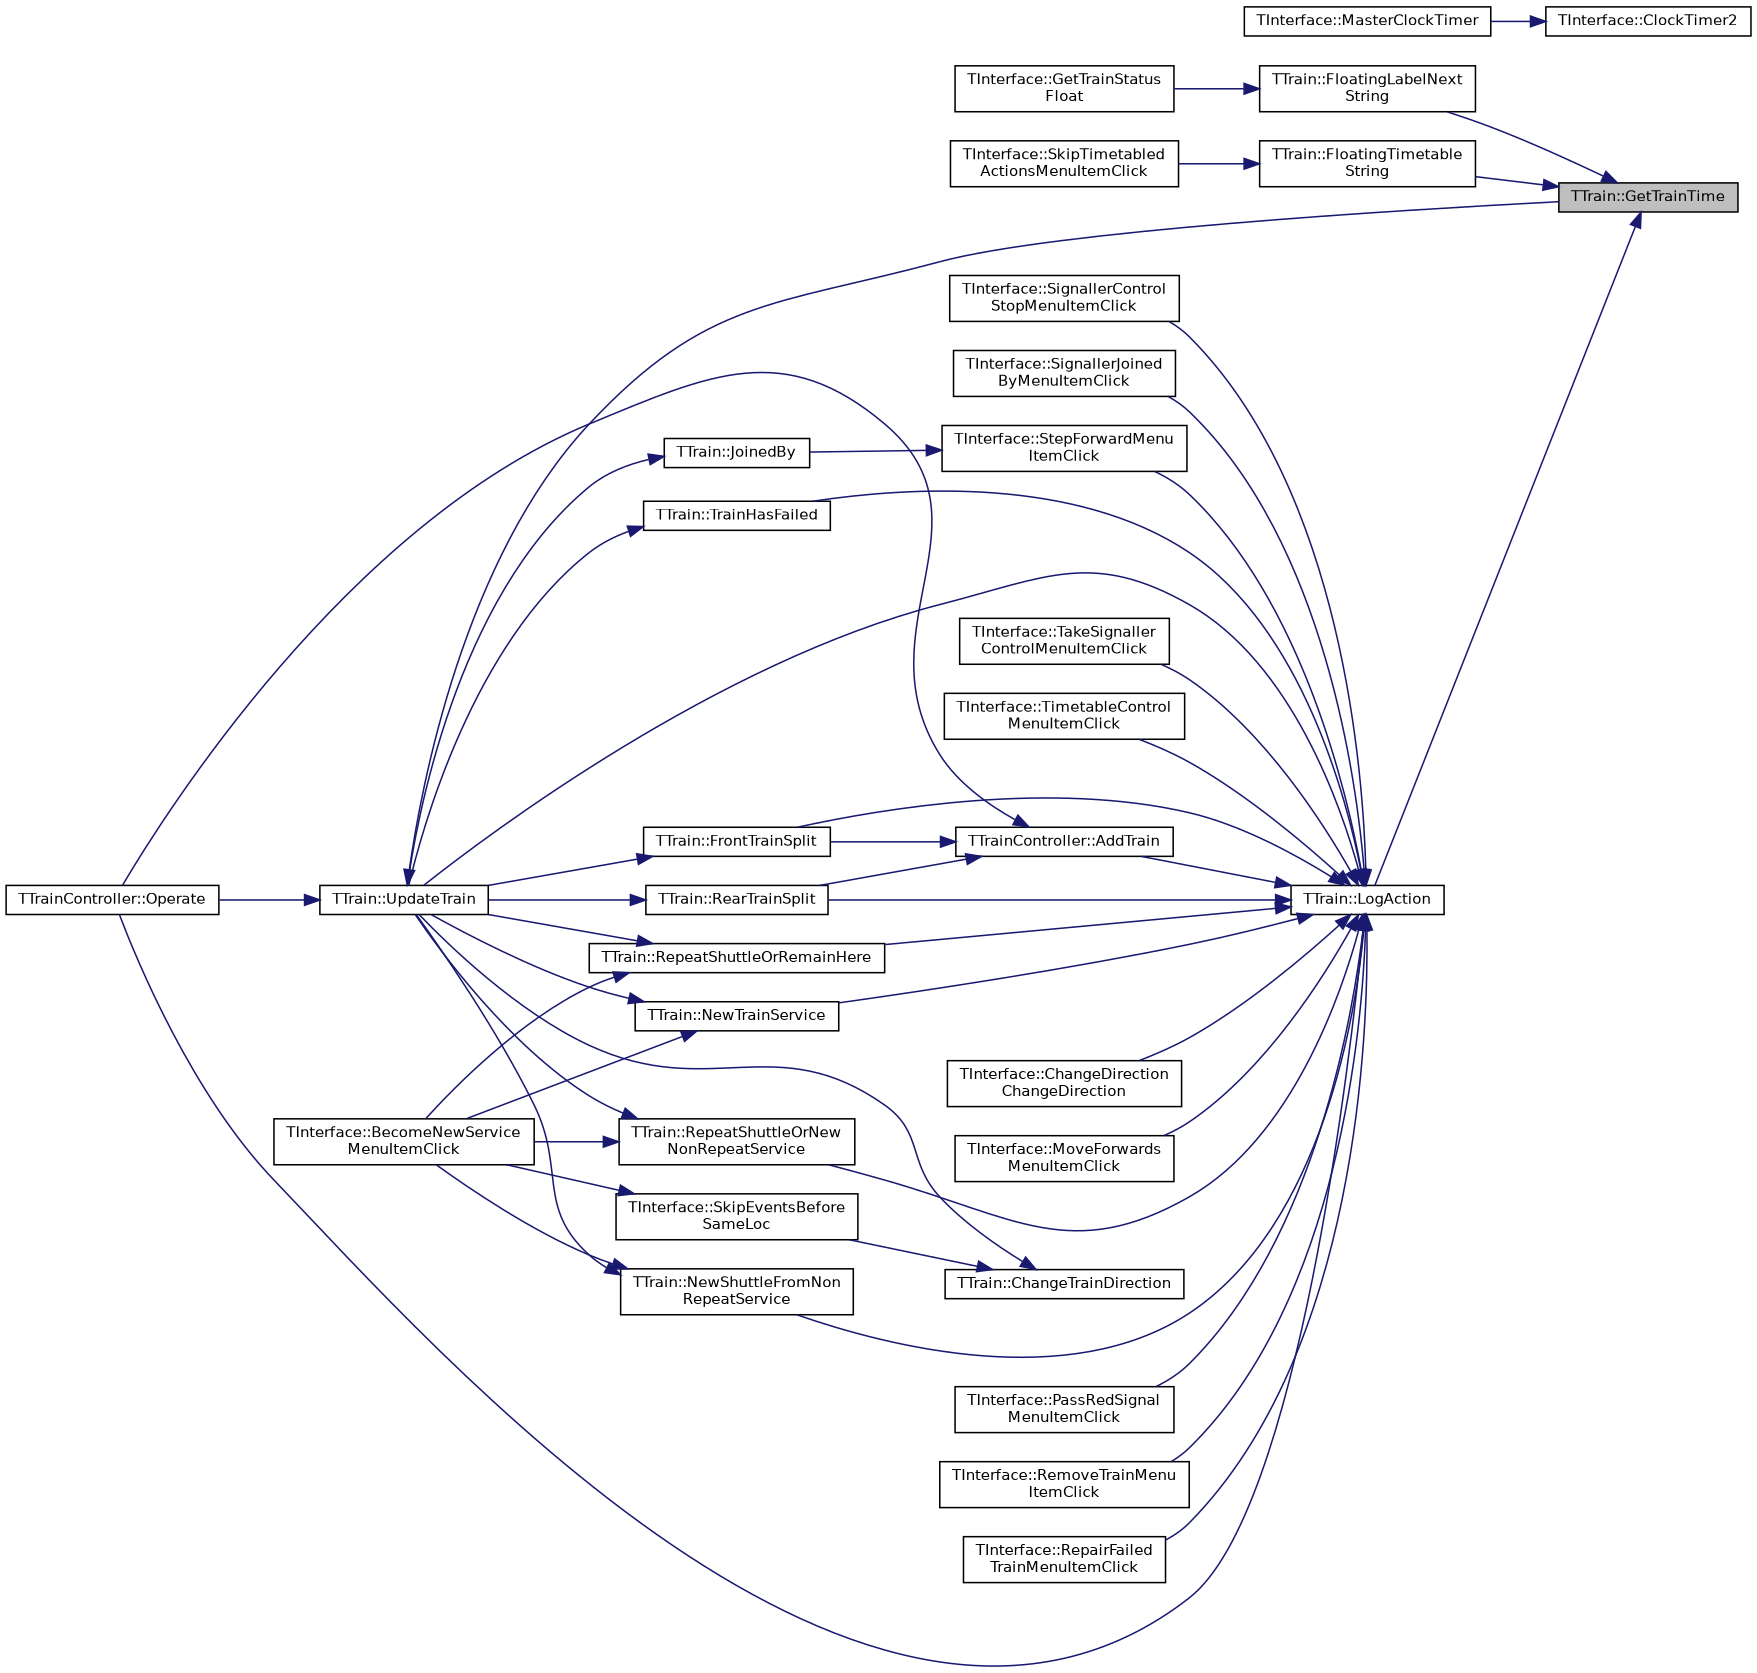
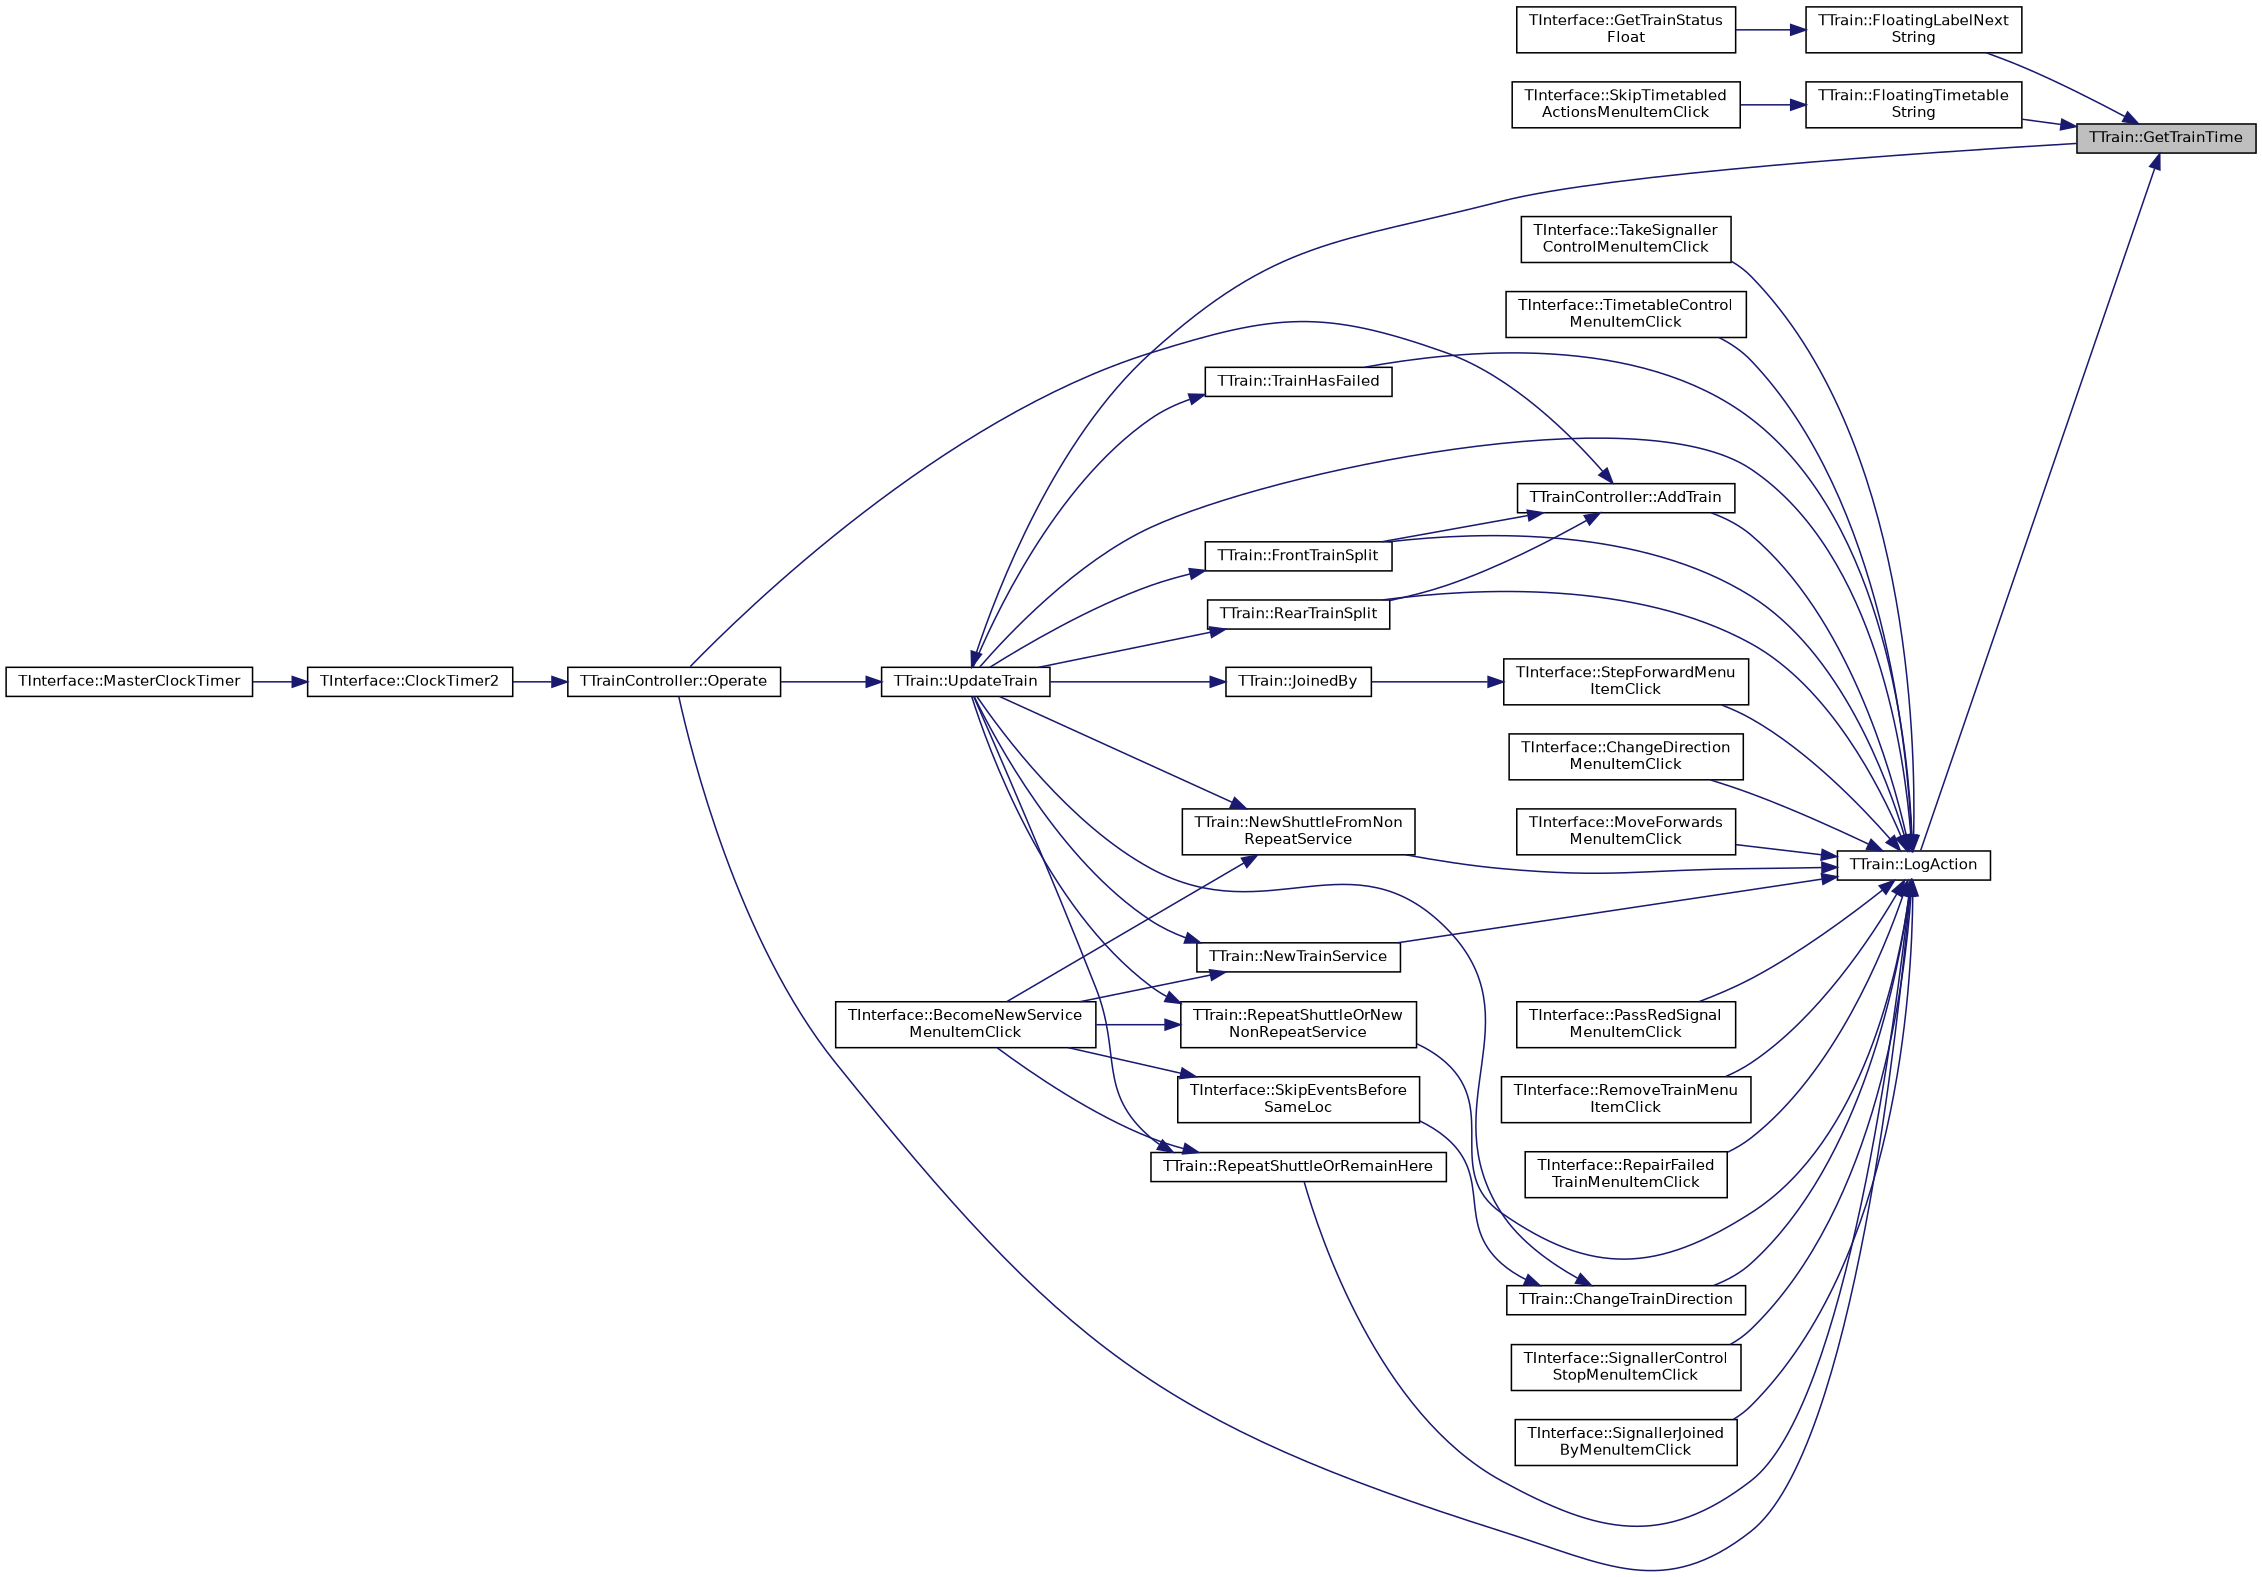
  digraph {
    rankdir=RL
    node [color=black fillcolor=white fontname=Helvetica fontsize=10 shape=record style=filled]
    edge [color=midnightblue dir=back fontname=Helvetica fontsize=10 labelfontname=Helvetica labelfontsize=10 style=solid]
    n1 [fillcolor=grey75 fontcolor=black height=0.2 label="TTrain::GetTrainTime" width=0.4]
    n2 [height=0.2 label="TTrain::FloatingLabelNext\lString" width=0.4]
    n3 [height=0.2 label="TTrain::FloatingTimetable\lString" width=0.4]
    n4 [height=0.2 label="TTrain::LogAction" width=0.4]
    n5 [height=0.2 label="TInterface::GetTrainStatus\lFloat" width=0.4]
    n6 [height=0.2 label="TInterface::SkipTimetabled\lActionsMenuItemClick" width=0.4]
    n7 [height=0.2 label="TTrain::UpdateTrain" width=0.4]
    n8 [height=0.2 label="TTrainController::AddTrain" width=0.4]
    n9 [height=0.2 label="TTrain::FrontTrainSplit" width=0.4]
    n10 [height=0.2 label="TTrainController::Operate" width=0.4]
    n11 [height=0.2 label="TTrain::RearTrainSplit" width=0.4]
-   n12 [height=0.2 label="TInterface::ChangeDirection\lChangeDirection" width=0.4]
+   n12 [height=0.2 label="TInterface::ChangeDirection\lMenuItemClick" width=0.4]
    n13 [height=0.2 label="TTrain::ChangeTrainDirection" width=0.4]
    n14 [height=0.2 label="TInterface::MoveForwards\lMenuItemClick" width=0.4]
    n15 [height=0.2 label="TTrain::NewShuttleFromNon\lRepeatService" width=0.4]
    n16 [height=0.2 label="TTrain::NewTrainService" width=0.4]
    n17 [height=0.2 label="TInterface::PassRedSignal\lMenuItemClick" width=0.4]
    n18 [height=0.2 label="TInterface::RemoveTrainMenu\lItemClick" width=0.4]
    n19 [height=0.2 label="TInterface::RepairFailed\lTrainMenuItemClick" width=0.4]
    n20 [height=0.2 label="TTrain::RepeatShuttleOrNew\lNonRepeatService" width=0.4]
    n21 [height=0.2 label="TTrain::RepeatShuttleOrRemainHere" width=0.4]
    n22 [height=0.2 label="TInterface::SignallerControl\lStopMenuItemClick" width=0.4]
    n23 [height=0.2 label="TInterface::SignallerJoined\lByMenuItemClick" width=0.4]
    n24 [height=0.2 label="TInterface::StepForwardMenu\lItemClick" width=0.4]
    n25 [height=0.2 label="TInterface::TakeSignaller\lControlMenuItemClick" width=0.4]
    n26 [height=0.2 label="TInterface::TimetableControl\lMenuItemClick" width=0.4]
    n27 [height=0.2 label="TTrain::TrainHasFailed" width=0.4]
    n28 [height=0.2 label="TInterface::ClockTimer2" width=0.4]
    n29 [height=0.2 label="TInterface::MasterClockTimer" width=0.4]
    n30 [height=0.2 label="TInterface::SkipEventsBefore\lSameLoc" width=0.4]
    n31 [height=0.2 label="TTrain::JoinedBy" width=0.4]
    n32 [height=0.2 label="TInterface::BecomeNewService\lMenuItemClick" width=0.4]
    n1 -> n2
    n1 -> n3
    n1 -> n4
    n2 -> n5
    n3 -> n6
    n4 -> n7
    n4 -> n8
    n4 -> n9
    n4 -> n10
    n4 -> n11
    n4 -> n12
+   n4 -> n13
    n4 -> n14
    n4 -> n15
    n4 -> n16
    n4 -> n17
    n4 -> n18
    n4 -> n19
    n4 -> n20
    n4 -> n21
    n4 -> n22
    n4 -> n23
    n4 -> n24
    n4 -> n25
    n4 -> n26
    n4 -> n27
    n7 -> n1
    n7 -> n10
    n8 -> n9
    n8 -> n10
    n8 -> n11
    n9 -> n7
+   n10 -> n28
    n11 -> n7
    n13 -> n7
    n13 -> n30
    n15 -> n7
    n15 -> n32
    n16 -> n7
    n16 -> n32
    n20 -> n7
    n20 -> n32
    n21 -> n7
    n21 -> n32
    n24 -> n31
    n27 -> n7
    n28 -> n29
    n30 -> n32
    n31 -> n7
  }
